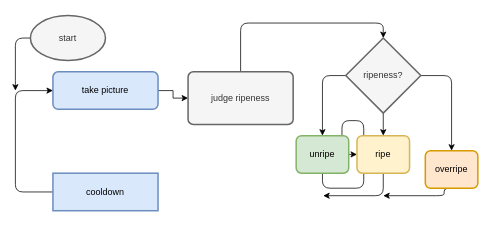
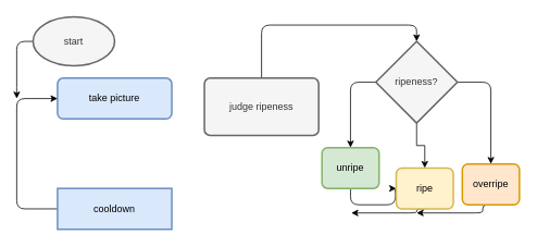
  <mxCell id="0" />
  <mxCell id="1" parent="0" />
  <mxCell id="2" style="edgeStyle=orthogonalEdgeStyle;rounded=1;orthogonalLoop=1;jettySize=auto;html=1;exitX=0;exitY=0.5;exitDx=0;exitDy=0;exitPerimeter=0;" parent="1" source="3" edge="1"><mxGeometry relative="1" as="geometry"><mxPoint x="20" y="120" as="targetPoint" /></mxGeometry></mxCell>
  <mxCell id="3" value="start" style="strokeWidth=2;html=1;shape=mxgraph.flowchart.start_1;whiteSpace=wrap;fillColor=#f5f5f5;strokeColor=#666666;fontColor=#333333;" parent="1" vertex="1"><mxGeometry x="40" y="20" width="100" height="60" as="geometry" /></mxCell>
- <mxCell id="4" style="edgeStyle=orthogonalEdgeStyle;rounded=0;orthogonalLoop=1;jettySize=auto;html=1;exitX=1;exitY=0.5;exitDx=0;exitDy=0;entryX=0;entryY=0.5;entryDx=0;entryDy=0;" parent="1" source="5" target="7" edge="1"><mxGeometry relative="1" as="geometry" /></mxCell>
  <mxCell id="5" value="take picture" style="rounded=1;whiteSpace=wrap;html=1;absoluteArcSize=1;arcSize=14;strokeWidth=2;fillColor=#dae8fc;strokeColor=#6c8ebf;" parent="1" vertex="1"><mxGeometry x="70" y="95" width="140" height="50" as="geometry" /></mxCell>
  <mxCell id="6" style="edgeStyle=orthogonalEdgeStyle;rounded=1;orthogonalLoop=1;jettySize=auto;html=1;exitX=0.5;exitY=0;exitDx=0;exitDy=0;entryX=0.5;entryY=0;entryDx=0;entryDy=0;entryPerimeter=0;" parent="1" source="7" target="11" edge="1"><mxGeometry relative="1" as="geometry" /></mxCell>
  <mxCell id="7" value="judge ripeness" style="rounded=1;whiteSpace=wrap;html=1;absoluteArcSize=1;arcSize=14;strokeWidth=2;fillColor=#f5f5f5;strokeColor=#666666;fontColor=#333333;" parent="1" vertex="1"><mxGeometry x="250" y="95" width="140" height="70" as="geometry" /></mxCell>
  <mxCell id="8" style="edgeStyle=orthogonalEdgeStyle;rounded=0;orthogonalLoop=1;jettySize=auto;html=1;exitX=0.5;exitY=1;exitDx=0;exitDy=0;exitPerimeter=0;entryX=0.5;entryY=0;entryDx=0;entryDy=0;" parent="1" source="11" target="15" edge="1"><mxGeometry relative="1" as="geometry" /></mxCell>
  <mxCell id="9" style="edgeStyle=orthogonalEdgeStyle;orthogonalLoop=1;jettySize=auto;html=1;exitX=1;exitY=0.5;exitDx=0;exitDy=0;exitPerimeter=0;entryX=0.5;entryY=0;entryDx=0;entryDy=0;rounded=1;" parent="1" source="11" target="17" edge="1"><mxGeometry relative="1" as="geometry" /></mxCell>
  <mxCell id="10" style="edgeStyle=orthogonalEdgeStyle;rounded=1;orthogonalLoop=1;jettySize=auto;html=1;entryX=0.5;entryY=0;entryDx=0;entryDy=0;exitX=0;exitY=0.5;exitDx=0;exitDy=0;exitPerimeter=0;" parent="1" source="11" target="13" edge="1"><mxGeometry relative="1" as="geometry" /></mxCell>
  <mxCell id="11" value="ripeness?" style="strokeWidth=2;html=1;shape=mxgraph.flowchart.decision;whiteSpace=wrap;fillColor=#f5f5f5;strokeColor=#666666;fontColor=#333333;" parent="1" vertex="1"><mxGeometry x="460" y="50" width="100" height="100" as="geometry" /></mxCell>
  <mxCell id="12" style="edgeStyle=orthogonalEdgeStyle;rounded=1;orthogonalLoop=1;jettySize=auto;html=1;exitX=0.5;exitY=1;exitDx=0;exitDy=0;" parent="1" source="13" target="15" edge="1"><mxGeometry relative="1" as="geometry" /></mxCell>
  <mxCell id="13" value="unripe" style="rounded=1;whiteSpace=wrap;html=1;absoluteArcSize=1;arcSize=14;strokeWidth=2;fillColor=#d5e8d4;strokeColor=#82b366;" parent="1" vertex="1"><mxGeometry x="394" y="180" width="70" height="50" as="geometry" /></mxCell>
  <mxCell id="14" style="edgeStyle=orthogonalEdgeStyle;rounded=1;orthogonalLoop=1;jettySize=auto;html=1;exitX=0.5;exitY=1;exitDx=0;exitDy=0;" edge="1" parent="1" source="15"><mxGeometry relative="1" as="geometry"><mxPoint x="430" y="260" as="targetPoint" /><Array as="points"><mxPoint x="510" y="260" /></Array></mxGeometry></mxCell>
- <mxCell id="15" value="ripe" style="rounded=1;whiteSpace=wrap;html=1;absoluteArcSize=1;arcSize=14;strokeWidth=2;fillColor=#fff2cc;strokeColor=#d6b656;" parent="1" vertex="1"><mxGeometry x="475" y="180" width="70" height="50" as="geometry" /></mxCell>
+ <mxCell id="15" value="ripe" style="rounded=1;whiteSpace=wrap;html=1;absoluteArcSize=1;arcSize=14;strokeWidth=2;fillColor=#fff2cc;strokeColor=#d6b656;" parent="1" vertex="1"><mxGeometry x="485" y="205" width="70" height="50" as="geometry" /></mxCell>
  <mxCell id="16" style="edgeStyle=orthogonalEdgeStyle;rounded=1;orthogonalLoop=1;jettySize=auto;html=1;exitX=0.5;exitY=1;exitDx=0;exitDy=0;" edge="1" parent="1" source="17"><mxGeometry relative="1" as="geometry"><mxPoint x="510" y="260" as="targetPoint" /><Array as="points"><mxPoint x="591" y="260" /></Array></mxGeometry></mxCell>
  <mxCell id="17" value="overripe" style="rounded=1;whiteSpace=wrap;html=1;absoluteArcSize=1;arcSize=14;strokeWidth=2;fillColor=#ffe6cc;strokeColor=#d79b00;" parent="1" vertex="1"><mxGeometry x="566" y="200" width="70" height="50" as="geometry" /></mxCell>
  <mxCell id="18" style="edgeStyle=orthogonalEdgeStyle;rounded=1;orthogonalLoop=1;jettySize=auto;html=1;exitX=0;exitY=0.5;exitDx=0;exitDy=0;entryX=0;entryY=0.5;entryDx=0;entryDy=0;" parent="1" source="19" target="5" edge="1"><mxGeometry relative="1" as="geometry"><Array as="points"><mxPoint x="20" y="255" /><mxPoint x="20" y="120" /></Array></mxGeometry></mxCell>
  <mxCell id="19" value="cooldown" style="whiteSpace=wrap;html=1;absoluteArcSize=1;arcSize=14;strokeWidth=2;fillColor=#dae8fc;strokeColor=#6c8ebf;rounded=0;" parent="1" vertex="1"><mxGeometry x="70" y="230" width="140" height="50" as="geometry" /></mxCell>
